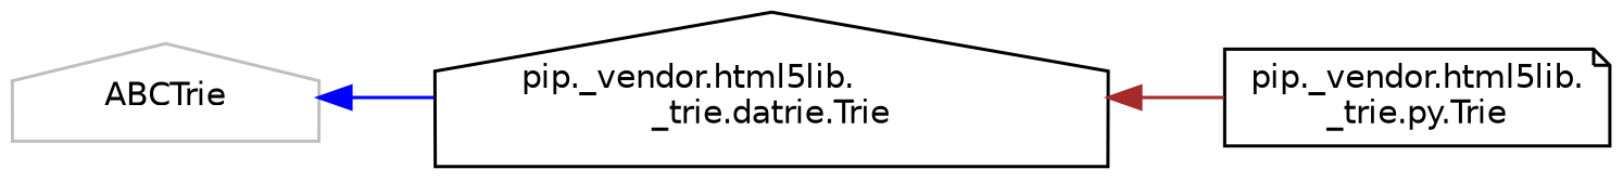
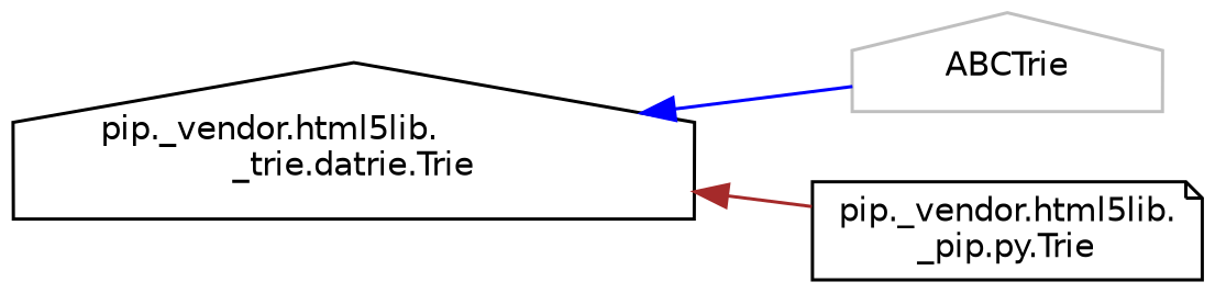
  digraph {
    rankdir=LR
    node [color=black fillcolor=white fontname=Helvetica fontsize=10 shape=house style=filled]
    edge [dir=back fontname=Helvetica fontsize=10 labelfontname=Helvetica labelfontsize=10 style=solid]
    n1 [color=grey75 height=0.2 label=ABCTrie width=0.4]
    n2 [height=0.2 label="pip._vendor.html5lib.\l_trie.datrie.Trie" width=0.4]
-   n3 [height=0.2 label="pip._vendor.html5lib.\l_trie.py.Trie" shape=note width=0.4]
-   n1 -> n2 [color=blue]
+   n3 [height=0.2 label="pip._vendor.html5lib.\l_pip.py.Trie" shape=note width=0.4]
+   n2 -> n1 [color=blue]
    n2 -> n3 [color=brown]
  }
